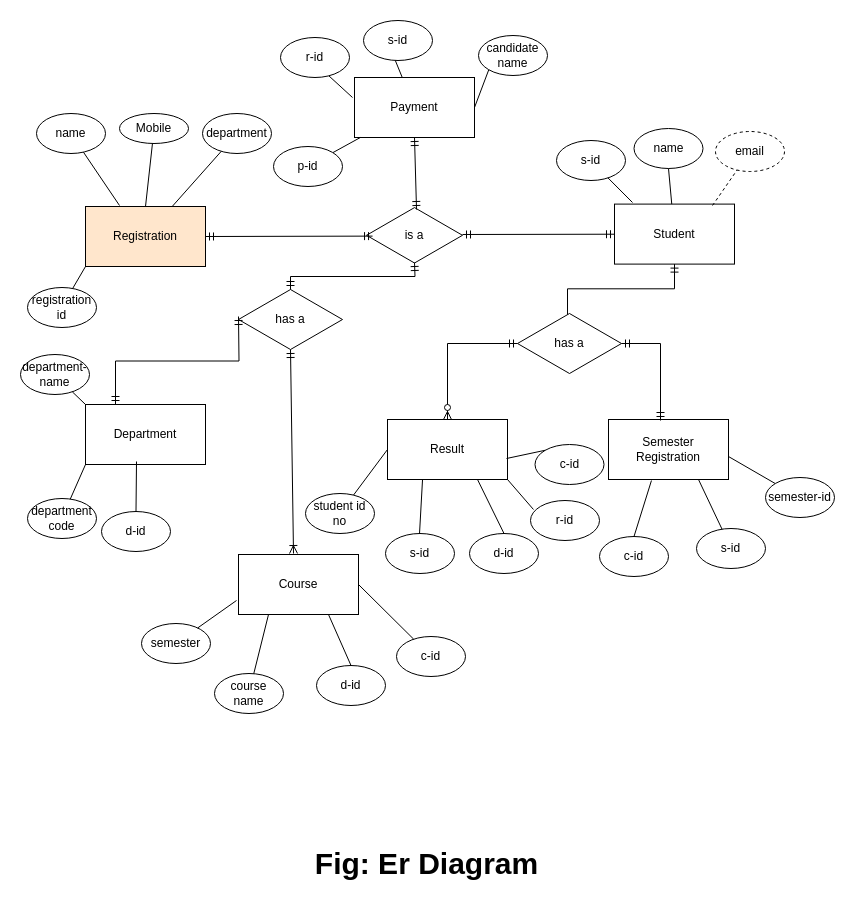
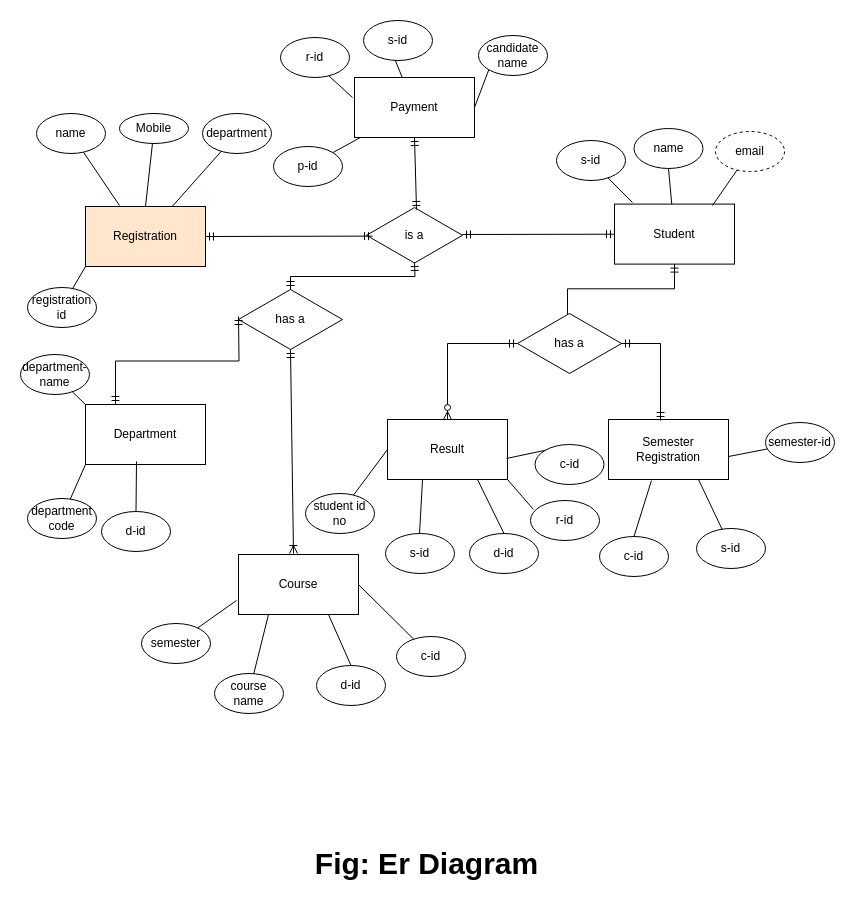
  <mxCell id="0" />
  <mxCell id="1" parent="0" />
  <mxCell id="2" value="Payment" style="rounded=0;whiteSpace=wrap;html=1;" vertex="1" parent="1"><mxGeometry x="354" y="77" width="120" height="60" as="geometry" /></mxCell>
  <mxCell id="3" value="Registration" style="rounded=0;whiteSpace=wrap;html=1;fillColor=#ffe6cc;" vertex="1" parent="1"><mxGeometry x="85" y="206" width="120" height="60" as="geometry" /></mxCell>
  <mxCell id="4" value="Student" style="rounded=0;whiteSpace=wrap;html=1;" vertex="1" parent="1"><mxGeometry x="614" y="203.6" width="120" height="60" as="geometry" /></mxCell>
  <mxCell id="5" value="Department" style="rounded=0;whiteSpace=wrap;html=1;" vertex="1" parent="1"><mxGeometry x="85" y="404" width="120" height="60" as="geometry" /></mxCell>
  <mxCell id="6" value="Result" style="rounded=0;whiteSpace=wrap;html=1;" vertex="1" parent="1"><mxGeometry x="387" y="419" width="120" height="60" as="geometry" /></mxCell>
  <mxCell id="7" value="Semester Registration" style="rounded=0;whiteSpace=wrap;html=1;" vertex="1" parent="1"><mxGeometry x="608" y="419" width="120" height="60" as="geometry" /></mxCell>
  <mxCell id="8" value="Course" style="rounded=0;whiteSpace=wrap;html=1;" vertex="1" parent="1"><mxGeometry x="238" y="554" width="120" height="60" as="geometry" /></mxCell>
  <mxCell id="9" value="is a" style="html=1;whiteSpace=wrap;aspect=fixed;shape=isoRectangle;" vertex="1" parent="1"><mxGeometry x="366" y="206" width="96" height="57.6" as="geometry" /></mxCell>
  <mxCell id="10" value="" style="fontSize=12;html=1;endArrow=ERmandOne;startArrow=ERmandOne;rounded=0;exitX=1;exitY=0.5;exitDx=0;exitDy=0;entryX=0.063;entryY=0.514;entryDx=0;entryDy=0;entryPerimeter=0;" edge="1" parent="1" source="3" target="9"><mxGeometry width="100" height="100" relative="1" as="geometry"><mxPoint x="374" y="360" as="sourcePoint" /><mxPoint x="474" y="260" as="targetPoint" /></mxGeometry></mxCell>
  <mxCell id="11" value="" style="fontSize=12;html=1;endArrow=ERmandOne;startArrow=ERmandOne;rounded=0;exitX=1;exitY=0.486;exitDx=0;exitDy=0;exitPerimeter=0;" edge="1" parent="1" source="9" target="4"><mxGeometry width="100" height="100" relative="1" as="geometry"><mxPoint x="254" y="360" as="sourcePoint" /><mxPoint x="354" y="260" as="targetPoint" /></mxGeometry></mxCell>
  <mxCell id="12" value="has a" style="shape=rhombus;perimeter=rhombusPerimeter;whiteSpace=wrap;html=1;align=center;" vertex="1" parent="1"><mxGeometry x="238" y="289" width="104" height="60" as="geometry" /></mxCell>
  <mxCell id="13" value="" style="fontSize=12;html=1;endArrow=ERmandOne;startArrow=ERmandOne;rounded=0;exitX=0.5;exitY=0;exitDx=0;exitDy=0;edgeStyle=orthogonalEdgeStyle;" edge="1" parent="1" source="12"><mxGeometry width="100" height="100" relative="1" as="geometry"><mxPoint x="215" y="246" as="sourcePoint" /><mxPoint x="414" y="262" as="targetPoint" /></mxGeometry></mxCell>
  <mxCell id="14" value="" style="fontSize=12;html=1;endArrow=ERmandOne;startArrow=ERmandOne;rounded=0;exitX=0.25;exitY=0;exitDx=0;exitDy=0;edgeStyle=orthogonalEdgeStyle;" edge="1" parent="1" source="5"><mxGeometry width="100" height="100" relative="1" as="geometry"><mxPoint x="114" y="343" as="sourcePoint" /><mxPoint x="238" y="316" as="targetPoint" /></mxGeometry></mxCell>
  <mxCell id="15" value="has a" style="shape=rhombus;perimeter=rhombusPerimeter;whiteSpace=wrap;html=1;align=center;" vertex="1" parent="1"><mxGeometry x="517" y="313" width="104" height="60" as="geometry" /></mxCell>
  <mxCell id="16" value="" style="edgeStyle=orthogonalEdgeStyle;fontSize=12;html=1;endArrow=ERmandOne;rounded=0;entryX=0.5;entryY=1;entryDx=0;entryDy=0;exitX=0.481;exitY=0.017;exitDx=0;exitDy=0;exitPerimeter=0;" edge="1" parent="1" source="15" target="4"><mxGeometry width="100" height="100" relative="1" as="geometry"><mxPoint x="254" y="460" as="sourcePoint" /><mxPoint x="354" y="360" as="targetPoint" /></mxGeometry></mxCell>
  <mxCell id="17" value="" style="edgeStyle=orthogonalEdgeStyle;fontSize=12;html=1;endArrow=ERzeroToMany;startArrow=ERmandOne;rounded=0;entryX=0.5;entryY=0;entryDx=0;entryDy=0;exitX=0;exitY=0.5;exitDx=0;exitDy=0;" edge="1" parent="1" source="15" target="6"><mxGeometry width="100" height="100" relative="1" as="geometry"><mxPoint x="512" y="342" as="sourcePoint" /><mxPoint x="456" y="460" as="targetPoint" /></mxGeometry></mxCell>
  <mxCell id="18" value="" style="fontSize=12;html=1;endArrow=ERmandOne;startArrow=ERmandOne;rounded=0;entryX=0.5;entryY=1;entryDx=0;entryDy=0;exitX=0.521;exitY=0.052;exitDx=0;exitDy=0;exitPerimeter=0;" edge="1" parent="1" source="9" target="2"><mxGeometry width="100" height="100" relative="1" as="geometry"><mxPoint x="356" y="460" as="sourcePoint" /><mxPoint x="456" y="360" as="targetPoint" /></mxGeometry></mxCell>
  <mxCell id="19" value="" style="fontSize=12;html=1;endArrow=ERmandOne;startArrow=ERmandOne;rounded=0;entryX=1;entryY=0.5;entryDx=0;entryDy=0;" edge="1" parent="1" target="15"><mxGeometry width="100" height="100" relative="1" as="geometry"><mxPoint x="660" y="420" as="sourcePoint" /><mxPoint x="456" y="260" as="targetPoint" /><Array as="points"><mxPoint x="660" y="343" /></Array></mxGeometry></mxCell>
  <mxCell id="20" value="" style="fontSize=12;html=1;endArrow=ERoneToMany;startArrow=ERmandOne;rounded=0;exitX=0.5;exitY=1;exitDx=0;exitDy=0;" edge="1" parent="1" source="12"><mxGeometry width="100" height="100" relative="1" as="geometry"><mxPoint x="356" y="553" as="sourcePoint" /><mxPoint x="293" y="553" as="targetPoint" /></mxGeometry></mxCell>
  <mxCell id="21" value="" style="endArrow=none;html=1;rounded=0;" edge="1" parent="1" target="22"><mxGeometry width="50" height="50" relative="1" as="geometry"><mxPoint x="119" y="205" as="sourcePoint" /><mxPoint x="77" y="132" as="targetPoint" /></mxGeometry></mxCell>
  <mxCell id="22" value="name" style="ellipse;whiteSpace=wrap;html=1;" vertex="1" parent="1"><mxGeometry x="36" y="113" width="69" height="40" as="geometry" /></mxCell>
  <mxCell id="23" value="Mobile" style="ellipse;whiteSpace=wrap;html=1;" vertex="1" parent="1"><mxGeometry x="119" y="113" width="69" height="30" as="geometry" /></mxCell>
  <mxCell id="24" value="department" style="ellipse;whiteSpace=wrap;html=1;" vertex="1" parent="1"><mxGeometry x="202" y="113" width="69" height="40" as="geometry" /></mxCell>
  <mxCell id="25" value="" style="endArrow=none;html=1;rounded=0;exitX=0.5;exitY=0;exitDx=0;exitDy=0;" edge="1" parent="1" source="3" target="23"><mxGeometry width="50" height="50" relative="1" as="geometry"><mxPoint x="381" y="328" as="sourcePoint" /><mxPoint x="431" y="278" as="targetPoint" /></mxGeometry></mxCell>
  <mxCell id="26" value="" style="endArrow=none;html=1;rounded=0;" edge="1" parent="1" source="3" target="24"><mxGeometry width="50" height="50" relative="1" as="geometry"><mxPoint x="381" y="328" as="sourcePoint" /><mxPoint x="431" y="278" as="targetPoint" /></mxGeometry></mxCell>
  <mxCell id="27" value="" style="endArrow=none;html=1;rounded=0;" edge="1" parent="1"><mxGeometry width="50" height="50" relative="1" as="geometry"><mxPoint x="352" y="97" as="sourcePoint" /><mxPoint x="328" y="75" as="targetPoint" /></mxGeometry></mxCell>
  <mxCell id="28" value="r-id" style="ellipse;whiteSpace=wrap;html=1;" vertex="1" parent="1"><mxGeometry x="280" y="37" width="69" height="40" as="geometry" /></mxCell>
  <mxCell id="29" value="candidate name" style="ellipse;whiteSpace=wrap;html=1;" vertex="1" parent="1"><mxGeometry x="478" y="35" width="69" height="40" as="geometry" /></mxCell>
  <mxCell id="30" value="" style="endArrow=none;html=1;rounded=0;entryX=0;entryY=1;entryDx=0;entryDy=0;exitX=1;exitY=0.5;exitDx=0;exitDy=0;" edge="1" parent="1" source="2" target="29"><mxGeometry width="50" height="50" relative="1" as="geometry"><mxPoint x="381" y="228" as="sourcePoint" /><mxPoint x="431" y="178" as="targetPoint" /></mxGeometry></mxCell>
  <mxCell id="31" value="" style="endArrow=none;html=1;rounded=0;" edge="1" parent="1" source="2"><mxGeometry width="50" height="50" relative="1" as="geometry"><mxPoint x="381" y="221" as="sourcePoint" /><mxPoint x="394" y="58" as="targetPoint" /></mxGeometry></mxCell>
  <mxCell id="32" value="s-id" style="ellipse;whiteSpace=wrap;html=1;" vertex="1" parent="1"><mxGeometry x="363" y="20" width="69" height="40" as="geometry" /></mxCell>
  <mxCell id="33" value="s-id" style="ellipse;whiteSpace=wrap;html=1;" vertex="1" parent="1"><mxGeometry x="556" y="140" width="69" height="40" as="geometry" /></mxCell>
  <mxCell id="34" value="name" style="ellipse;whiteSpace=wrap;html=1;" vertex="1" parent="1"><mxGeometry x="633.5" y="128" width="69" height="40" as="geometry" /></mxCell>
  <mxCell id="35" value="email" style="ellipse;whiteSpace=wrap;html=1;dashed=1;" vertex="1" parent="1"><mxGeometry x="715" y="131" width="69" height="40" as="geometry" /></mxCell>
  <mxCell id="36" value="" style="endArrow=none;html=1;rounded=0;" edge="1" parent="1" target="33"><mxGeometry width="50" height="50" relative="1" as="geometry"><mxPoint x="632" y="202" as="sourcePoint" /><mxPoint x="431" y="71" as="targetPoint" /></mxGeometry></mxCell>
  <mxCell id="37" value="" style="endArrow=none;html=1;rounded=0;entryX=0.5;entryY=1;entryDx=0;entryDy=0;" edge="1" parent="1" source="4" target="34"><mxGeometry width="50" height="50" relative="1" as="geometry"><mxPoint x="642" y="212" as="sourcePoint" /><mxPoint x="617.492" y="187.406" as="targetPoint" /></mxGeometry></mxCell>
- <mxCell id="38" value="" style="endArrow=none;html=1;rounded=0;exitX=0.817;exitY=0.023;exitDx=0;exitDy=0;exitPerimeter=0;dashed=1;" edge="1" parent="1" source="4" target="35"><mxGeometry width="50" height="50" relative="1" as="geometry"><mxPoint x="652" y="222" as="sourcePoint" /><mxPoint x="627.492" y="197.406" as="targetPoint" /></mxGeometry></mxCell>
+ <mxCell id="38" value="" style="endArrow=none;html=1;rounded=0;exitX=0.817;exitY=0.023;exitDx=0;exitDy=0;exitPerimeter=0;" edge="1" parent="1" source="4" target="35"><mxGeometry width="50" height="50" relative="1" as="geometry"><mxPoint x="652" y="222" as="sourcePoint" /><mxPoint x="627.492" y="197.406" as="targetPoint" /></mxGeometry></mxCell>
  <mxCell id="39" value="department- name" style="ellipse;whiteSpace=wrap;html=1;" vertex="1" parent="1"><mxGeometry x="20" y="354" width="69" height="40" as="geometry" /></mxCell>
  <mxCell id="40" value="" style="endArrow=none;html=1;rounded=0;exitX=0;exitY=0;exitDx=0;exitDy=0;" edge="1" parent="1" source="5" target="39"><mxGeometry width="50" height="50" relative="1" as="geometry"><mxPoint x="381" y="320" as="sourcePoint" /><mxPoint x="431" y="270" as="targetPoint" /></mxGeometry></mxCell>
  <mxCell id="41" value="department code" style="ellipse;whiteSpace=wrap;html=1;" vertex="1" parent="1"><mxGeometry x="27" y="498" width="69" height="40" as="geometry" /></mxCell>
  <mxCell id="42" value="" style="endArrow=none;html=1;rounded=0;entryX=0;entryY=1;entryDx=0;entryDy=0;" edge="1" parent="1" source="41" target="5"><mxGeometry width="50" height="50" relative="1" as="geometry"><mxPoint x="381" y="513" as="sourcePoint" /><mxPoint x="431" y="463" as="targetPoint" /></mxGeometry></mxCell>
  <mxCell id="43" value="course name&lt;span style=&quot;color: rgba(0, 0, 0, 0); font-family: monospace; font-size: 0px; text-align: start;&quot;&gt;%3CmxGraphModel%3E%3Croot%3E%3CmxCell%20id%3D%220%22%2F%3E%3CmxCell%20id%3D%221%22%20parent%3D%220%22%2F%3E%3CmxCell%20id%3D%222%22%20value%3D%22department-%20name%22%20style%3D%22ellipse%3BwhiteSpace%3Dwrap%3Bhtml%3D1%3B%22%20vertex%3D%221%22%20parent%3D%221%22%3E%3CmxGeometry%20x%3D%2215%22%20y%3D%22316%22%20width%3D%2269%22%20height%3D%2240%22%20as%3D%22geometry%22%2F%3E%3C%2FmxCell%3E%3C%2Froot%3E%3C%2FmxGraphModel%3E&lt;/span&gt;" style="ellipse;whiteSpace=wrap;html=1;" vertex="1" parent="1"><mxGeometry x="214" y="673" width="69" height="40" as="geometry" /></mxCell>
  <mxCell id="44" value="d-id" style="ellipse;whiteSpace=wrap;html=1;" vertex="1" parent="1"><mxGeometry x="316" y="665" width="69" height="40" as="geometry" /></mxCell>
  <mxCell id="45" value="semester" style="ellipse;whiteSpace=wrap;html=1;" vertex="1" parent="1"><mxGeometry x="141" y="623" width="69" height="40" as="geometry" /></mxCell>
  <mxCell id="46" value="" style="endArrow=none;html=1;rounded=0;entryX=0.75;entryY=1;entryDx=0;entryDy=0;exitX=0.5;exitY=0;exitDx=0;exitDy=0;" edge="1" parent="1" source="44" target="8"><mxGeometry width="50" height="50" relative="1" as="geometry"><mxPoint x="381" y="674" as="sourcePoint" /><mxPoint x="431" y="624" as="targetPoint" /></mxGeometry></mxCell>
  <mxCell id="47" value="" style="endArrow=none;html=1;rounded=0;" edge="1" parent="1" source="45"><mxGeometry width="50" height="50" relative="1" as="geometry"><mxPoint x="360.5" y="675" as="sourcePoint" /><mxPoint x="236" y="600" as="targetPoint" /></mxGeometry></mxCell>
  <mxCell id="48" value="" style="endArrow=none;html=1;rounded=0;entryX=0.25;entryY=1;entryDx=0;entryDy=0;" edge="1" parent="1" source="43" target="8"><mxGeometry width="50" height="50" relative="1" as="geometry"><mxPoint x="370.5" y="685" as="sourcePoint" /><mxPoint x="348" y="634" as="targetPoint" /></mxGeometry></mxCell>
  <mxCell id="49" value="s-id" style="ellipse;whiteSpace=wrap;html=1;" vertex="1" parent="1"><mxGeometry x="385" y="533" width="69" height="40" as="geometry" /></mxCell>
  <mxCell id="50" value="d-id" style="ellipse;whiteSpace=wrap;html=1;" vertex="1" parent="1"><mxGeometry x="469" y="533" width="69" height="40" as="geometry" /></mxCell>
  <mxCell id="51" value="c-id" style="ellipse;whiteSpace=wrap;html=1;" vertex="1" parent="1"><mxGeometry x="534.5" y="444" width="69" height="40" as="geometry" /></mxCell>
  <mxCell id="52" value="student id no" style="ellipse;whiteSpace=wrap;html=1;" vertex="1" parent="1"><mxGeometry x="305" y="493" width="69" height="40" as="geometry" /></mxCell>
  <mxCell id="53" value="" style="endArrow=none;html=1;rounded=0;exitX=0;exitY=0.5;exitDx=0;exitDy=0;" edge="1" parent="1" source="6" target="52"><mxGeometry width="50" height="50" relative="1" as="geometry"><mxPoint x="381" y="395" as="sourcePoint" /><mxPoint x="431" y="345" as="targetPoint" /></mxGeometry></mxCell>
  <mxCell id="54" value="" style="endArrow=none;html=1;rounded=0;entryX=0.292;entryY=1;entryDx=0;entryDy=0;entryPerimeter=0;exitX=0.493;exitY=0;exitDx=0;exitDy=0;exitPerimeter=0;" edge="1" parent="1" source="49" target="6"><mxGeometry width="50" height="50" relative="1" as="geometry"><mxPoint x="381" y="395" as="sourcePoint" /><mxPoint x="431" y="345" as="targetPoint" /></mxGeometry></mxCell>
  <mxCell id="55" value="" style="endArrow=none;html=1;rounded=0;entryX=0.75;entryY=1;entryDx=0;entryDy=0;exitX=0.5;exitY=0;exitDx=0;exitDy=0;" edge="1" parent="1" source="50" target="6"><mxGeometry width="50" height="50" relative="1" as="geometry"><mxPoint x="419.017" y="533" as="sourcePoint" /><mxPoint x="426.96" y="485" as="targetPoint" /></mxGeometry></mxCell>
  <mxCell id="56" value="" style="endArrow=none;html=1;rounded=0;entryX=0.992;entryY=0.65;entryDx=0;entryDy=0;entryPerimeter=0;exitX=0;exitY=0;exitDx=0;exitDy=0;" edge="1" parent="1" source="51" target="6"><mxGeometry width="50" height="50" relative="1" as="geometry"><mxPoint x="429.017" y="543" as="sourcePoint" /><mxPoint x="436.96" y="495" as="targetPoint" /></mxGeometry></mxCell>
  <mxCell id="57" value="c-id" style="ellipse;whiteSpace=wrap;html=1;" vertex="1" parent="1"><mxGeometry x="599" y="536" width="69" height="40" as="geometry" /></mxCell>
  <mxCell id="58" value="s-id" style="ellipse;whiteSpace=wrap;html=1;" vertex="1" parent="1"><mxGeometry x="696" y="528" width="69" height="40" as="geometry" /></mxCell>
  <mxCell id="59" value="" style="endArrow=none;html=1;rounded=0;entryX=0.358;entryY=1.017;entryDx=0;entryDy=0;entryPerimeter=0;exitX=0.5;exitY=0;exitDx=0;exitDy=0;" edge="1" parent="1" source="57" target="7"><mxGeometry width="50" height="50" relative="1" as="geometry"><mxPoint x="382" y="508" as="sourcePoint" /><mxPoint x="432" y="458" as="targetPoint" /></mxGeometry></mxCell>
  <mxCell id="60" value="" style="endArrow=none;html=1;rounded=0;entryX=0.75;entryY=1;entryDx=0;entryDy=0;" edge="1" parent="1" source="58" target="7"><mxGeometry width="50" height="50" relative="1" as="geometry"><mxPoint x="642.5" y="528" as="sourcePoint" /><mxPoint x="650.96" y="480.02" as="targetPoint" /></mxGeometry></mxCell>
  <mxCell id="61" value="p-id" style="ellipse;whiteSpace=wrap;html=1;" vertex="1" parent="1"><mxGeometry x="273" y="146" width="69" height="40" as="geometry" /></mxCell>
  <mxCell id="62" value="" style="endArrow=none;html=1;rounded=0;" edge="1" parent="1" source="61" target="2"><mxGeometry width="50" height="50" relative="1" as="geometry"><mxPoint x="382" y="208" as="sourcePoint" /><mxPoint x="432" y="158" as="targetPoint" /></mxGeometry></mxCell>
  <mxCell id="63" value="d-id" style="ellipse;whiteSpace=wrap;html=1;" vertex="1" parent="1"><mxGeometry x="101" y="511" width="69" height="40" as="geometry" /></mxCell>
  <mxCell id="64" value="" style="endArrow=none;html=1;rounded=0;exitX=0.5;exitY=0;exitDx=0;exitDy=0;" edge="1" parent="1" source="63"><mxGeometry width="50" height="50" relative="1" as="geometry"><mxPoint x="382" y="515" as="sourcePoint" /><mxPoint x="136" y="461" as="targetPoint" /></mxGeometry></mxCell>
  <mxCell id="65" value="c-id" style="ellipse;whiteSpace=wrap;html=1;" vertex="1" parent="1"><mxGeometry x="396" y="636" width="69" height="40" as="geometry" /></mxCell>
  <mxCell id="66" value="" style="endArrow=none;html=1;rounded=0;exitX=1;exitY=0.5;exitDx=0;exitDy=0;" edge="1" parent="1" source="8" target="65"><mxGeometry width="50" height="50" relative="1" as="geometry"><mxPoint x="382" y="515" as="sourcePoint" /><mxPoint x="432" y="465" as="targetPoint" /></mxGeometry></mxCell>
  <mxCell id="67" value="r-id" style="ellipse;whiteSpace=wrap;html=1;" vertex="1" parent="1"><mxGeometry x="530" y="500" width="69" height="40" as="geometry" /></mxCell>
  <mxCell id="68" value="" style="endArrow=none;html=1;rounded=0;entryX=1;entryY=1;entryDx=0;entryDy=0;exitX=0.043;exitY=0.225;exitDx=0;exitDy=0;exitPerimeter=0;" edge="1" parent="1" source="67" target="6"><mxGeometry width="50" height="50" relative="1" as="geometry"><mxPoint x="382" y="515" as="sourcePoint" /><mxPoint x="432" y="465" as="targetPoint" /></mxGeometry></mxCell>
- <mxCell id="69" value="semester-id" style="ellipse;whiteSpace=wrap;html=1;" vertex="1" parent="1"><mxGeometry x="765" y="477" width="69" height="40" as="geometry" /></mxCell>
+ <mxCell id="69" value="semester-id" style="ellipse;whiteSpace=wrap;html=1;" vertex="1" parent="1"><mxGeometry x="765" y="422" width="69" height="40" as="geometry" /></mxCell>
  <mxCell id="70" value="" style="endArrow=none;html=1;rounded=0;entryX=1;entryY=0.617;entryDx=0;entryDy=0;entryPerimeter=0;" edge="1" parent="1" source="69" target="7"><mxGeometry width="50" height="50" relative="1" as="geometry"><mxPoint x="382" y="515" as="sourcePoint" /><mxPoint x="432" y="465" as="targetPoint" /></mxGeometry></mxCell>
  <mxCell id="71" value="&lt;b&gt;&lt;font style=&quot;font-size: 30px;&quot;&gt;Fig: Er Diagram&lt;/font&gt;&lt;/b&gt;" style="text;html=1;align=center;verticalAlign=middle;resizable=0;points=[];autosize=1;strokeColor=none;fillColor=none;" vertex="1" parent="1"><mxGeometry x="309" y="851" width="233" height="24" as="geometry" /></mxCell>
  <mxCell id="72" value="registration id" style="ellipse;whiteSpace=wrap;html=1;" vertex="1" parent="1"><mxGeometry x="27" y="287" width="69" height="40" as="geometry" /></mxCell>
  <mxCell id="73" value="" style="endArrow=none;html=1;rounded=0;fontSize=30;exitX=0;exitY=1;exitDx=0;exitDy=0;" edge="1" parent="1" source="3" target="72"><mxGeometry width="50" height="50" relative="1" as="geometry"><mxPoint x="382" y="250" as="sourcePoint" /><mxPoint x="432" y="200" as="targetPoint" /></mxGeometry></mxCell>
